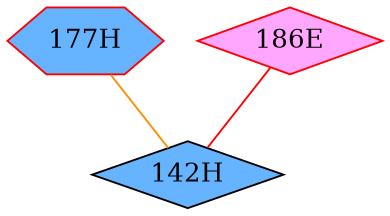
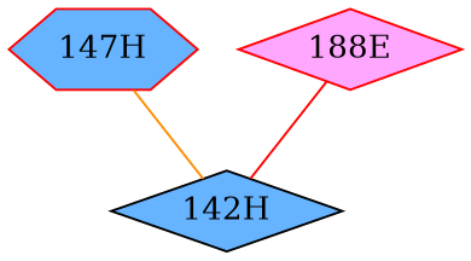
  graph {
    node [color=red fillcolor="#66B3FF" shape=diamond style=radial]
    edge [penwidth=1]
-   "147H" [shape=hexagon label="177H"]
+   "147H" [shape=hexagon]
    "142H" [color=black]
-   "188E" [fillcolor="#FFA6FF" label="186E"]
+   "188E" [fillcolor="#FFA6FF"]
    "147H" -- "142H" [color=darkorange]
    "188E" -- "142H" [color=red]
  }
